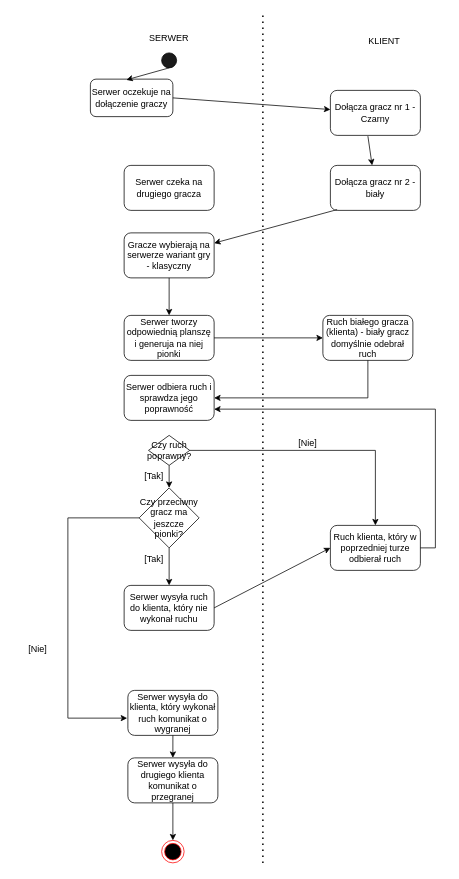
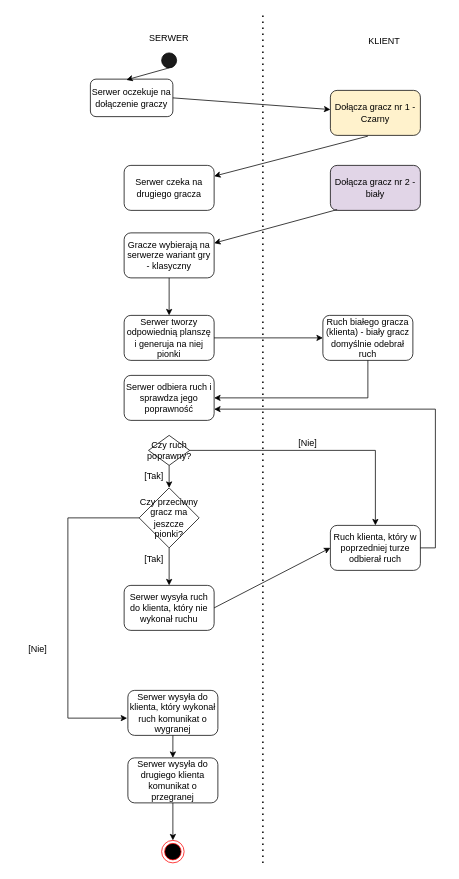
  <mxCell id="0" />
  <mxCell id="1" parent="0" />
  <mxCell id="2" value="Serwer oczekuje na dołączenie graczy" style="rounded=1;whiteSpace=wrap;html=1;" parent="1" vertex="1"><mxGeometry x="120" y="105" width="110" height="50" as="geometry" /></mxCell>
  <mxCell id="3" value="" style="endArrow=classic;html=1;rounded=0;exitX=1;exitY=0.5;exitDx=0;exitDy=0;" parent="1" source="2" target="4" edge="1"><mxGeometry width="50" height="50" relative="1" as="geometry"><mxPoint x="260" y="340" as="sourcePoint" /><mxPoint x="454" y="150" as="targetPoint" /></mxGeometry></mxCell>
- <mxCell id="4" value="Dołącza gracz nr 1 - Czarny" style="rounded=1;whiteSpace=wrap;html=1;" parent="1" vertex="1"><mxGeometry x="440" y="120" width="120" height="60" as="geometry" /></mxCell>
- <mxCell id="5" value="" style="endArrow=classic;html=1;rounded=0;exitX=0.417;exitY=1.017;exitDx=0;exitDy=0;exitPerimeter=0;" parent="1" source="4" target="7" edge="1"><mxGeometry width="50" height="50" relative="1" as="geometry"><mxPoint x="410" y="340" as="sourcePoint" /><mxPoint x="350" y="300" as="targetPoint" /></mxGeometry></mxCell>
+ <mxCell id="4" value="Dołącza gracz nr 1 - Czarny" style="rounded=1;whiteSpace=wrap;html=1;fillColor=#fff2cc;" parent="1" vertex="1"><mxGeometry x="440" y="120" width="120" height="60" as="geometry" /></mxCell>
+ <mxCell id="5" value="" style="endArrow=classic;html=1;rounded=0;exitX=0.417;exitY=1.017;exitDx=0;exitDy=0;exitPerimeter=0;" parent="1" source="4" target="6" edge="1"><mxGeometry width="50" height="50" relative="1" as="geometry"><mxPoint x="410" y="340" as="sourcePoint" /><mxPoint x="350" y="300" as="targetPoint" /></mxGeometry></mxCell>
  <mxCell id="6" value="Serwer czeka na drugiego gracza" style="rounded=1;whiteSpace=wrap;html=1;" parent="1" vertex="1"><mxGeometry x="165" y="220" width="120" height="60" as="geometry" /></mxCell>
- <mxCell id="7" value="Dołącza gracz nr 2 - biały" style="rounded=1;whiteSpace=wrap;html=1;" parent="1" vertex="1"><mxGeometry x="440" y="220" width="120" height="60" as="geometry" /></mxCell>
+ <mxCell id="7" value="Dołącza gracz nr 2 - biały" style="rounded=1;whiteSpace=wrap;html=1;fillColor=#e1d5e7;" parent="1" vertex="1"><mxGeometry x="440" y="220" width="120" height="60" as="geometry" /></mxCell>
  <mxCell id="8" value="" style="endArrow=classic;html=1;rounded=0;exitX=0.075;exitY=0.983;exitDx=0;exitDy=0;exitPerimeter=0;" parent="1" source="7" target="9" edge="1"><mxGeometry width="50" height="50" relative="1" as="geometry"><mxPoint x="420" y="340" as="sourcePoint" /><mxPoint x="310" y="360" as="targetPoint" /></mxGeometry></mxCell>
  <mxCell id="9" value="Gracze wybierają na serwerze wariant gry - klasyczny" style="rounded=1;whiteSpace=wrap;html=1;" parent="1" vertex="1"><mxGeometry x="165" y="310" width="120" height="60" as="geometry" /></mxCell>
  <mxCell id="10" value="" style="endArrow=classic;html=1;rounded=0;exitX=0.5;exitY=1;exitDx=0;exitDy=0;entryX=0.5;entryY=0;entryDx=0;entryDy=0;" parent="1" source="9" target="11" edge="1"><mxGeometry width="50" height="50" relative="1" as="geometry"><mxPoint x="520" y="340" as="sourcePoint" /><mxPoint x="220" y="450" as="targetPoint" /><Array as="points" /></mxGeometry></mxCell>
  <mxCell id="11" value="Serwer tworzy odpowiednią planszę i generuja na niej pionki" style="rounded=1;whiteSpace=wrap;html=1;" parent="1" vertex="1"><mxGeometry x="165" y="420" width="120" height="60" as="geometry" /></mxCell>
  <mxCell id="12" value="" style="endArrow=classic;html=1;rounded=0;exitX=1;exitY=0.5;exitDx=0;exitDy=0;" parent="1" source="11" target="13" edge="1"><mxGeometry width="50" height="50" relative="1" as="geometry"><mxPoint x="520" y="340" as="sourcePoint" /><mxPoint x="430" y="450" as="targetPoint" /></mxGeometry></mxCell>
  <mxCell id="13" value="Ruch białego gracza (klienta) - biały gracz domyślnie odebrał ruch" style="rounded=1;whiteSpace=wrap;html=1;" parent="1" vertex="1"><mxGeometry x="430" y="420" width="120" height="60" as="geometry" /></mxCell>
  <mxCell id="14" value="Ruch klienta, który w poprzedniej turze odbierał ruch" style="rounded=1;whiteSpace=wrap;html=1;" parent="1" vertex="1"><mxGeometry x="440" y="700" width="120" height="60" as="geometry" /></mxCell>
  <mxCell id="15" value="" style="endArrow=classic;html=1;rounded=0;entryX=1;entryY=0.5;entryDx=0;entryDy=0;" parent="1" target="19" edge="1"><mxGeometry width="50" height="50" relative="1" as="geometry"><mxPoint x="490" y="480" as="sourcePoint" /><mxPoint x="490" y="490" as="targetPoint" /><Array as="points"><mxPoint x="490" y="530" /></Array></mxGeometry></mxCell>
  <mxCell id="16" value="" style="endArrow=classic;html=1;rounded=0;exitX=0.5;exitY=1;exitDx=0;exitDy=0;entryX=0.5;entryY=0;entryDx=0;entryDy=0;" parent="1" source="20" target="21" edge="1"><mxGeometry width="50" height="50" relative="1" as="geometry"><mxPoint x="490" y="570" as="sourcePoint" /><mxPoint x="225" y="700" as="targetPoint" /></mxGeometry></mxCell>
  <mxCell id="17" value="[Tak]" style="text;html=1;strokeColor=none;fillColor=none;align=center;verticalAlign=middle;whiteSpace=wrap;rounded=0;" parent="1" vertex="1"><mxGeometry x="175" y="730" width="60" height="30" as="geometry" /></mxCell>
  <mxCell id="18" value="" style="endArrow=classic;html=1;rounded=0;entryX=1;entryY=0.75;entryDx=0;entryDy=0;exitX=1;exitY=0.5;exitDx=0;exitDy=0;" parent="1" source="14" target="19" edge="1"><mxGeometry width="50" height="50" relative="1" as="geometry"><mxPoint x="570" y="730" as="sourcePoint" /><mxPoint x="260" y="810" as="targetPoint" /><Array as="points"><mxPoint x="580" y="730" /><mxPoint x="580" y="545" /></Array></mxGeometry></mxCell>
  <mxCell id="19" value="Serwer odbiera ruch i sprawdza jego poprawność" style="rounded=1;whiteSpace=wrap;html=1;" parent="1" vertex="1"><mxGeometry x="165" y="500" width="120" height="60" as="geometry" /></mxCell>
  <mxCell id="20" value="Czy przeciwny gracz ma jeszcze pionki?" style="rhombus;whiteSpace=wrap;html=1;" parent="1" vertex="1"><mxGeometry x="185" y="650" width="80" height="80" as="geometry" /></mxCell>
  <mxCell id="21" value="Serwer wysyła ruch do klienta, który nie wykonał ruchu" style="rounded=1;whiteSpace=wrap;html=1;" parent="1" vertex="1"><mxGeometry x="165" y="780" width="120" height="60" as="geometry" /></mxCell>
  <mxCell id="22" value="" style="endArrow=classic;html=1;rounded=0;exitX=1;exitY=0.5;exitDx=0;exitDy=0;entryX=0;entryY=0.5;entryDx=0;entryDy=0;" parent="1" source="21" target="14" edge="1"><mxGeometry width="50" height="50" relative="1" as="geometry"><mxPoint x="520" y="640" as="sourcePoint" /><mxPoint x="570" y="590" as="targetPoint" /></mxGeometry></mxCell>
  <mxCell id="23" value="" style="endArrow=classic;html=1;rounded=0;exitX=0;exitY=0.5;exitDx=0;exitDy=0;entryX=-0.008;entryY=0.617;entryDx=0;entryDy=0;entryPerimeter=0;" parent="1" source="20" target="25" edge="1"><mxGeometry width="50" height="50" relative="1" as="geometry"><mxPoint x="520" y="640" as="sourcePoint" /><mxPoint x="170" y="840" as="targetPoint" /><Array as="points"><mxPoint x="90" y="690" /><mxPoint x="90" y="957" /></Array></mxGeometry></mxCell>
  <mxCell id="24" value="[Nie]" style="text;html=1;strokeColor=none;fillColor=none;align=center;verticalAlign=middle;whiteSpace=wrap;rounded=0;" parent="1" vertex="1"><mxGeometry x="20" y="850" width="60" height="30" as="geometry" /></mxCell>
  <mxCell id="25" value="Serwer wysyła do klienta, który wykonał ruch komunikat o wygranej" style="rounded=1;whiteSpace=wrap;html=1;" parent="1" vertex="1"><mxGeometry x="170" y="920" width="120" height="60" as="geometry" /></mxCell>
  <mxCell id="26" value="" style="endArrow=classic;html=1;rounded=0;exitX=0.5;exitY=1;exitDx=0;exitDy=0;" parent="1" source="25" target="27" edge="1"><mxGeometry width="50" height="50" relative="1" as="geometry"><mxPoint x="520" y="640" as="sourcePoint" /><mxPoint x="230" y="920" as="targetPoint" /></mxGeometry></mxCell>
  <mxCell id="27" value="Serwer wysyła do drugiego klienta komunikat o przegranej" style="rounded=1;whiteSpace=wrap;html=1;" parent="1" vertex="1"><mxGeometry x="170" y="1010" width="120" height="60" as="geometry" /></mxCell>
  <mxCell id="28" value="" style="endArrow=classic;html=1;rounded=0;exitX=0.5;exitY=1;exitDx=0;exitDy=0;" parent="1" source="27" target="29" edge="1"><mxGeometry width="50" height="50" relative="1" as="geometry"><mxPoint x="520" y="700" as="sourcePoint" /><mxPoint x="230" y="990" as="targetPoint" /></mxGeometry></mxCell>
  <mxCell id="29" value="" style="ellipse;html=1;shape=endState;fillColor=#000000;strokeColor=#ff0000;" parent="1" vertex="1"><mxGeometry x="215" y="1120" width="30" height="30" as="geometry" /></mxCell>
  <mxCell id="30" value="" style="ellipse;whiteSpace=wrap;html=1;aspect=fixed;fillColor=#1A1A1A;" parent="1" vertex="1"><mxGeometry x="215" y="70" width="20" height="20" as="geometry" /></mxCell>
  <mxCell id="31" value="" style="endArrow=classic;html=1;rounded=0;exitX=0.5;exitY=1;exitDx=0;exitDy=0;entryX=0.436;entryY=0.02;entryDx=0;entryDy=0;entryPerimeter=0;" parent="1" source="30" target="2" edge="1"><mxGeometry width="50" height="50" relative="1" as="geometry"><mxPoint x="520" y="370" as="sourcePoint" /><mxPoint x="570" y="320" as="targetPoint" /></mxGeometry></mxCell>
  <mxCell id="32" value="" style="endArrow=none;dashed=1;html=1;dashPattern=1 3;strokeWidth=2;rounded=0;" parent="1" edge="1"><mxGeometry width="50" height="50" relative="1" as="geometry"><mxPoint x="350" y="1150" as="sourcePoint" /><mxPoint x="350" as="targetPoint" y="20" /></mxGeometry></mxCell>
  <mxCell id="33" value="SERWER" style="text;html=1;strokeColor=none;fillColor=none;align=center;verticalAlign=middle;whiteSpace=wrap;rounded=0;" parent="1" vertex="1"><mxGeometry x="165" width="120" height="60" as="geometry" y="20" /></mxCell>
  <mxCell id="34" value="KLIENT" style="text;html=1;strokeColor=none;fillColor=none;align=center;verticalAlign=middle;whiteSpace=wrap;rounded=0;" parent="1" vertex="1"><mxGeometry x="434" y="30" width="156" height="50" as="geometry" /></mxCell>
  <mxCell id="35" value="Czy ruch poprawny?" style="rhombus;whiteSpace=wrap;html=1;fillColor=#FFFFFF;" parent="1" vertex="1"><mxGeometry x="197.5" y="580" width="55" height="40" as="geometry" /></mxCell>
  <mxCell id="36" value="" style="endArrow=classic;html=1;rounded=0;exitX=0.5;exitY=1;exitDx=0;exitDy=0;" parent="1" source="35" target="20" edge="1"><mxGeometry width="50" height="50" relative="1" as="geometry"><mxPoint x="520" y="640" as="sourcePoint" /><mxPoint x="570" y="590" as="targetPoint" /></mxGeometry></mxCell>
  <mxCell id="37" value="[Tak]" style="text;html=1;strokeColor=none;fillColor=none;align=center;verticalAlign=middle;whiteSpace=wrap;rounded=0;" parent="1" vertex="1"><mxGeometry x="175" y="620" width="60" height="30" as="geometry" /></mxCell>
  <mxCell id="38" value="" style="endArrow=classic;html=1;rounded=0;exitX=1;exitY=0.5;exitDx=0;exitDy=0;entryX=0.5;entryY=0;entryDx=0;entryDy=0;" parent="1" source="35" target="14" edge="1"><mxGeometry width="50" height="50" relative="1" as="geometry"><mxPoint x="520" y="580" as="sourcePoint" /><mxPoint x="570" y="530" as="targetPoint" /><Array as="points"><mxPoint x="500" y="600" /></Array></mxGeometry></mxCell>
  <mxCell id="39" value="[Nie]" style="text;html=1;strokeColor=none;fillColor=none;align=center;verticalAlign=middle;whiteSpace=wrap;rounded=0;" parent="1" vertex="1"><mxGeometry x="380" y="575" width="60" height="30" as="geometry" /></mxCell>
